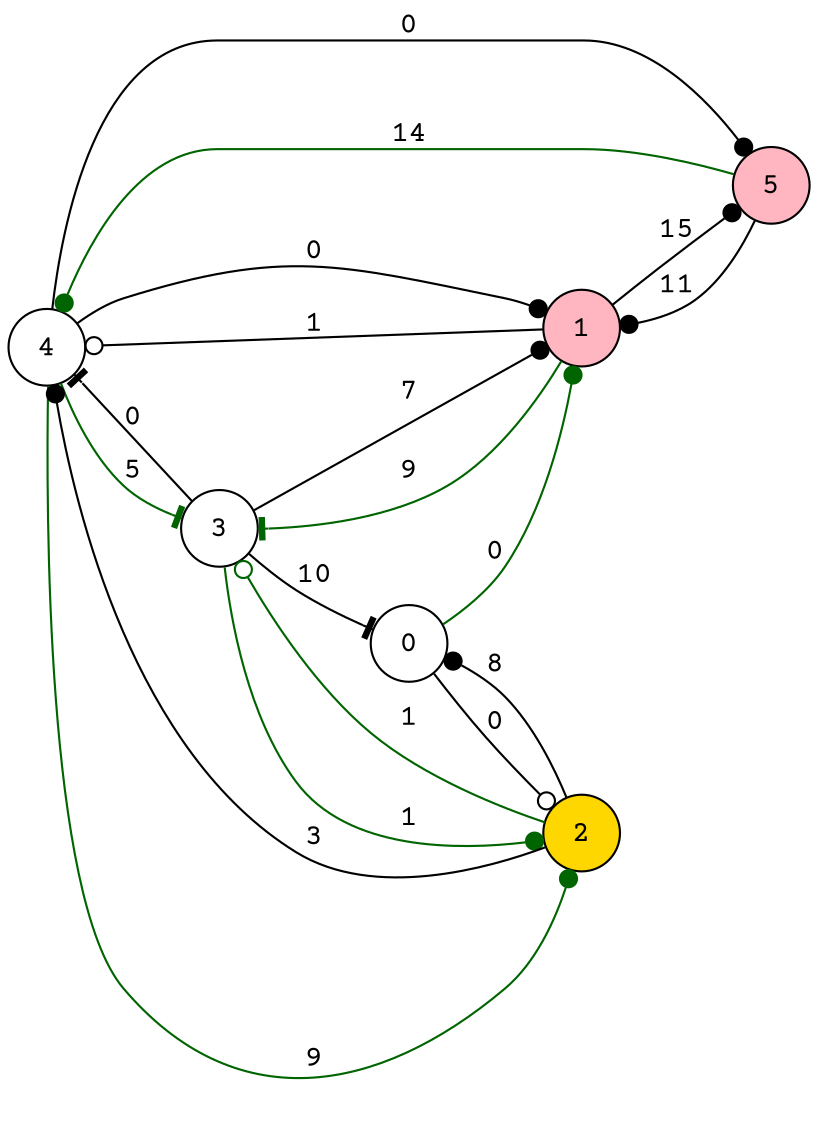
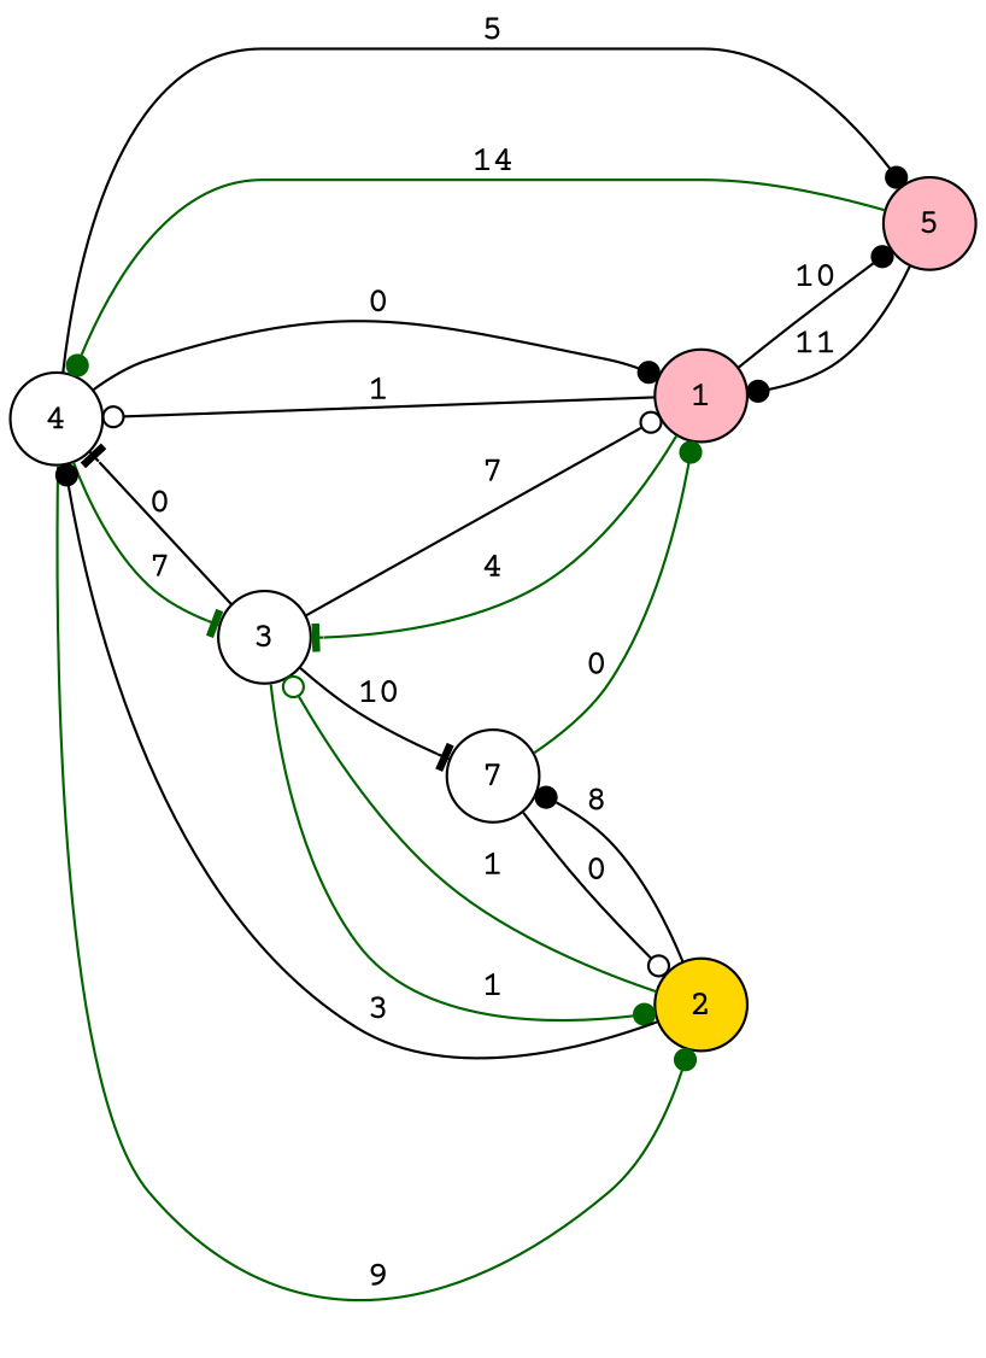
  digraph {
    fontname="Courier Prime"
    rankdir=LR
    node [fillcolor=white fontname="Courier Prime" shape=circle style=filled]
    edge [arrowhead=dot color=black fontname="Courier Prime"]
    4
    3
    5 [fillcolor=lightpink]
    1 [fillcolor=lightpink]
    2 [fillcolor=gold]
-   0
-   4 -> 3 [arrowhead=tee color=darkgreen label=5]
-   4 -> 5 [label=0]
+   0 [label=7]
+   4 -> 3 [arrowhead=tee color=darkgreen label=7]
+   4 -> 5 [label=5]
    4 -> 1 [label=0]
    4 -> 2 [color=darkgreen label=9]
    3 -> 4 [arrowhead=tee label=0]
-   3 -> 1 [label=7]
+   3 -> 1 [arrowhead=odot label=7]
    3 -> 2 [color=darkgreen label=1]
    3 -> 0 [arrowhead=tee label=10]
    5 -> 4 [color=darkgreen label=14]
    5 -> 1 [label=11]
    1 -> 4 [arrowhead=odot label=1]
-   1 -> 3 [arrowhead=tee color=darkgreen label=9]
-   1 -> 5 [label=15]
+   1 -> 3 [arrowhead=tee color=darkgreen label=4]
+   1 -> 5 [label=10]
    2 -> 4 [label=3]
    2 -> 3 [arrowhead=odot color=darkgreen label=1]
    2 -> 0 [label=8]
    0 -> 1 [color=darkgreen label=0]
    0 -> 2 [arrowhead=odot label=0]
  }
